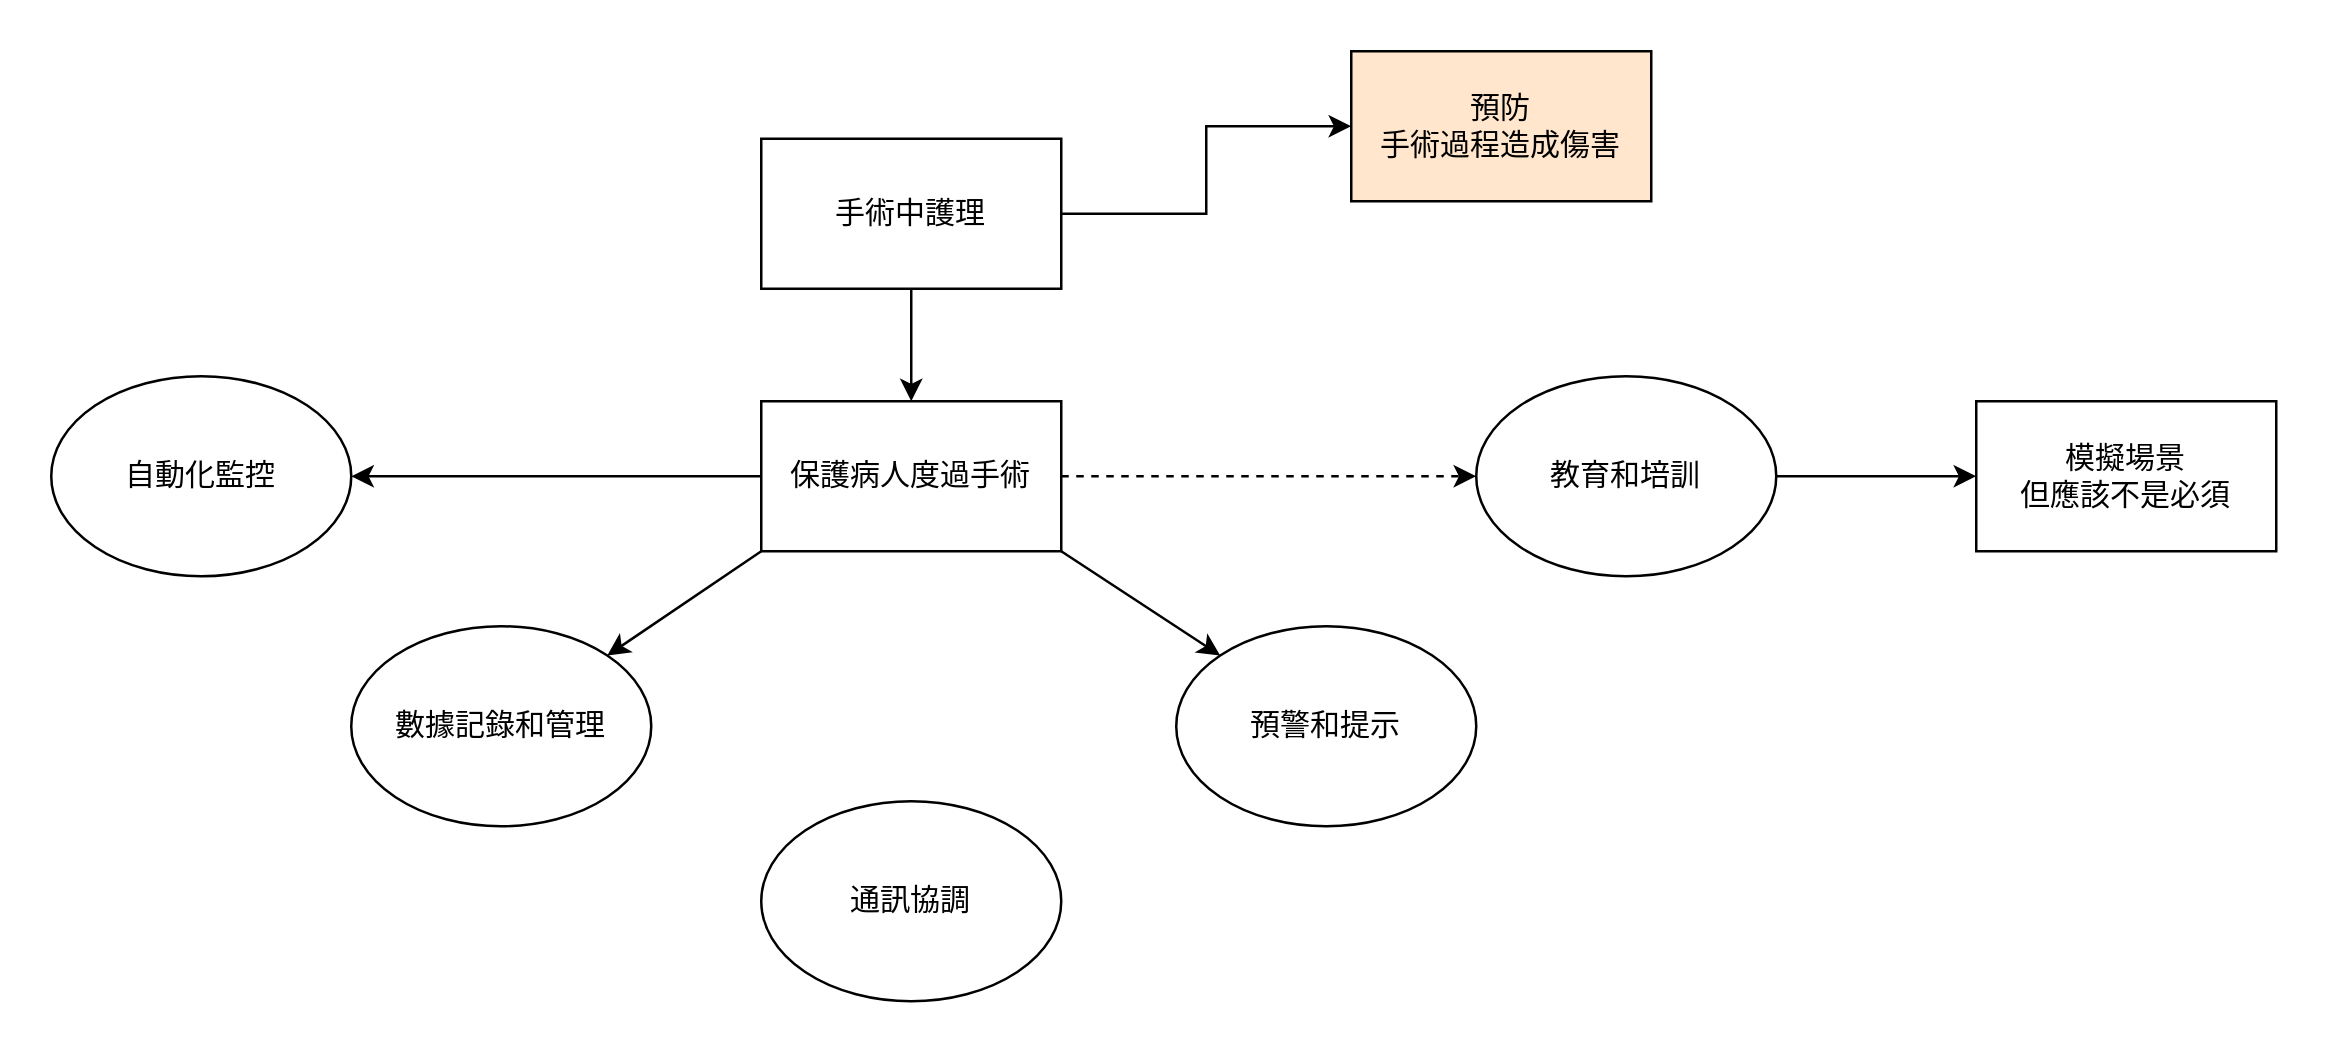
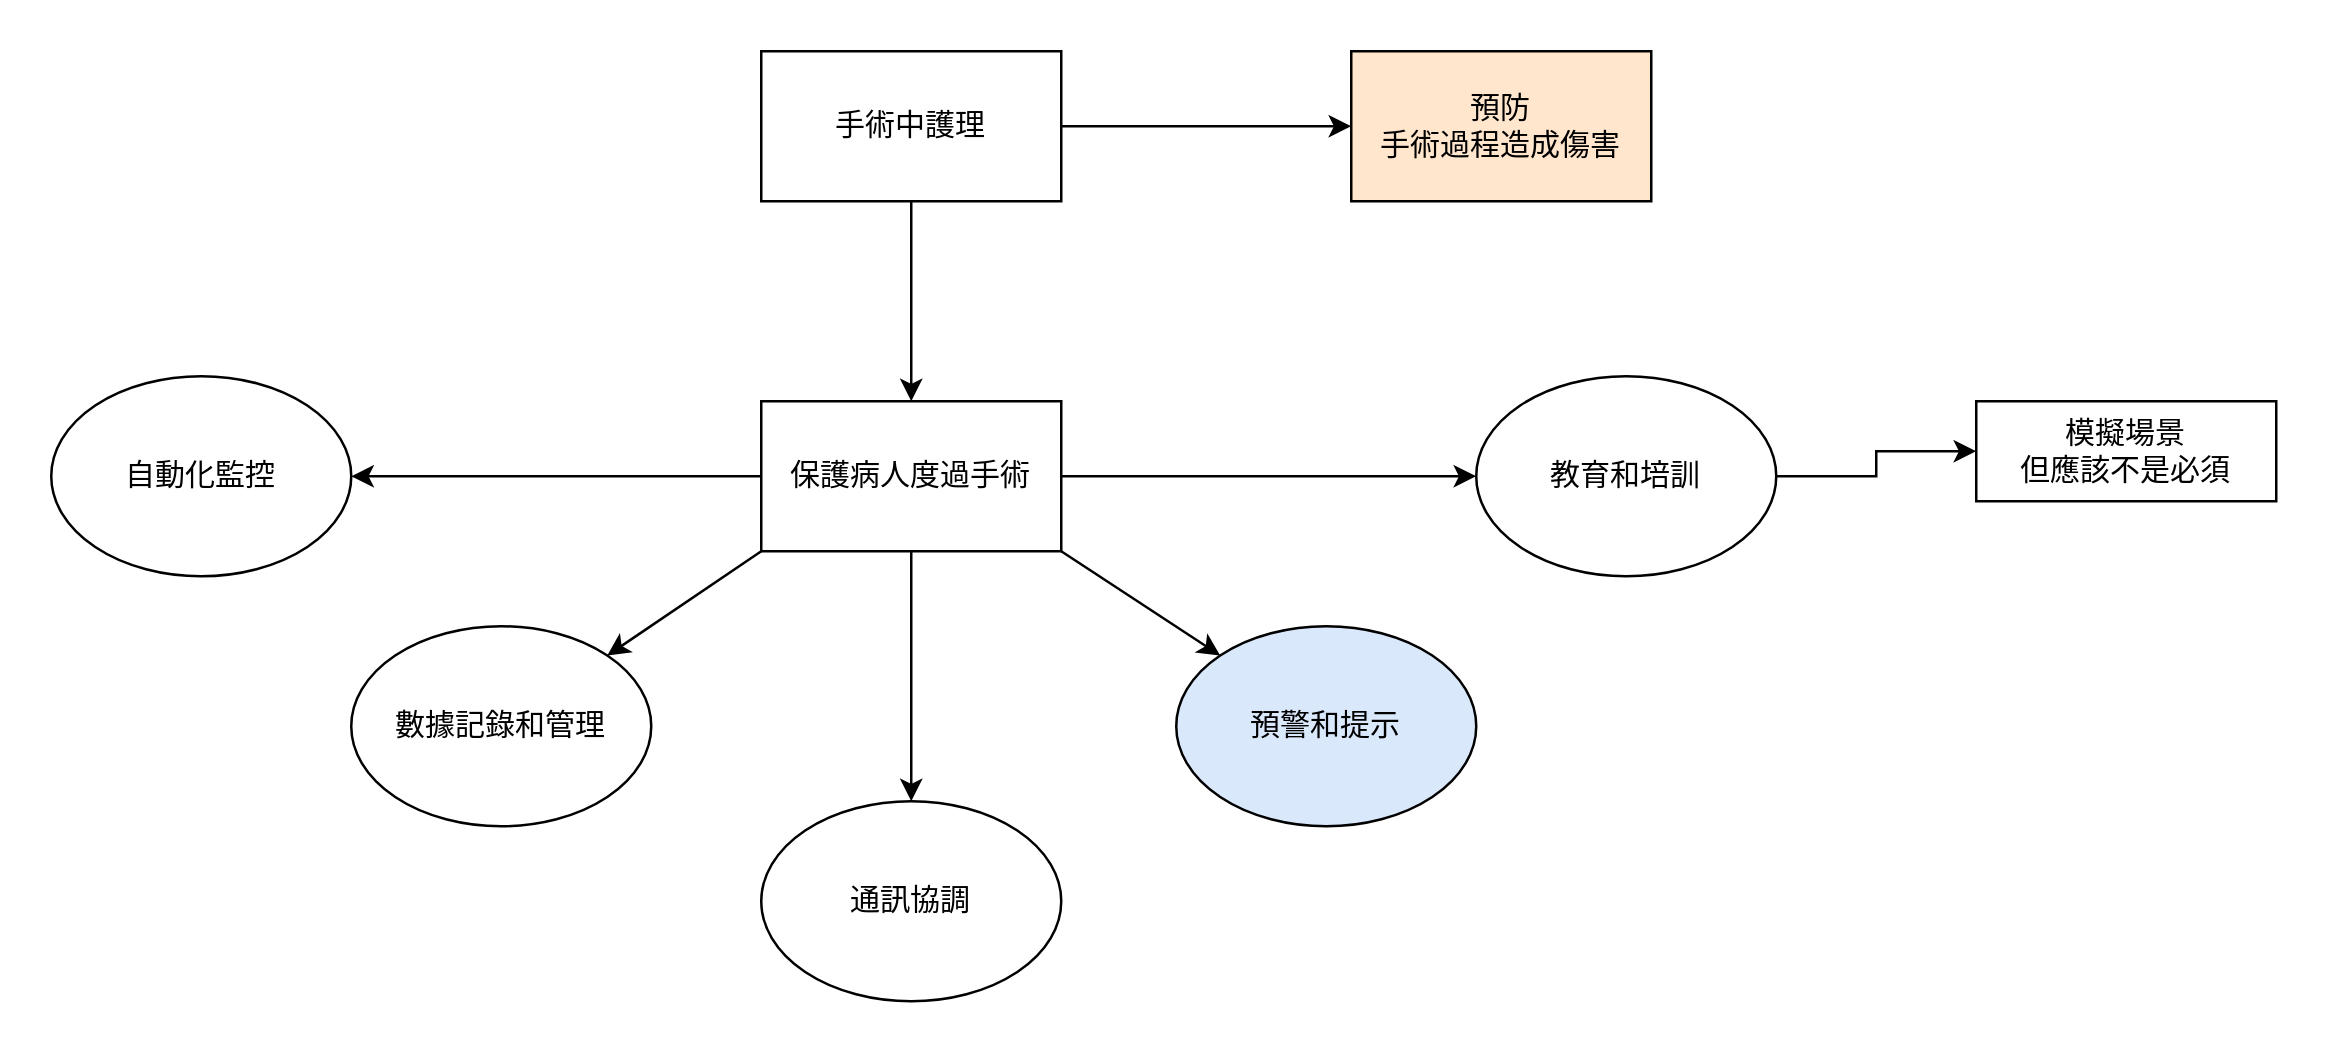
  <mxCell id="0" />
  <mxCell id="1" parent="0" />
  <mxCell id="2" value="" style="edgeStyle=orthogonalEdgeStyle;rounded=0;orthogonalLoop=1;jettySize=auto;html=1;" edge="1" parent="1" source="4" target="10"><mxGeometry relative="1" as="geometry" /></mxCell>
  <mxCell id="3" value="" style="edgeStyle=orthogonalEdgeStyle;rounded=0;orthogonalLoop=1;jettySize=auto;html=1;" edge="1" parent="1" source="4" target="18"><mxGeometry relative="1" as="geometry" /></mxCell>
- <mxCell id="4" value="手術中護理" style="rounded=0;whiteSpace=wrap;html=1;" vertex="1" parent="1"><mxGeometry x="304" y="55" width="120" height="60" as="geometry" /></mxCell>
+ <mxCell id="4" value="手術中護理" style="rounded=0;whiteSpace=wrap;html=1;" vertex="1" parent="1"><mxGeometry x="304" y="20" width="120" height="60" as="geometry" /></mxCell>
  <mxCell id="5" style="edgeStyle=orthogonalEdgeStyle;rounded=0;orthogonalLoop=1;jettySize=auto;html=1;entryX=1;entryY=0.5;entryDx=0;entryDy=0;" edge="1" parent="1" source="10" target="11"><mxGeometry relative="1" as="geometry" /></mxCell>
  <mxCell id="6" style="rounded=0;orthogonalLoop=1;jettySize=auto;html=1;exitX=0;exitY=1;exitDx=0;exitDy=0;entryX=1;entryY=0;entryDx=0;entryDy=0;" edge="1" parent="1" source="10" target="15"><mxGeometry relative="1" as="geometry" /></mxCell>
+ <mxCell id="7" style="edgeStyle=orthogonalEdgeStyle;rounded=0;orthogonalLoop=1;jettySize=auto;html=1;exitX=0.5;exitY=1;exitDx=0;exitDy=0;entryX=0.5;entryY=0;entryDx=0;entryDy=0;" edge="1" parent="1" source="10" target="12"><mxGeometry relative="1" as="geometry" /></mxCell>
  <mxCell id="8" style="rounded=0;orthogonalLoop=1;jettySize=auto;html=1;exitX=1;exitY=1;exitDx=0;exitDy=0;entryX=0;entryY=0;entryDx=0;entryDy=0;" edge="1" parent="1" source="10" target="16"><mxGeometry relative="1" as="geometry" /></mxCell>
- <mxCell id="9" style="edgeStyle=orthogonalEdgeStyle;rounded=0;orthogonalLoop=1;jettySize=auto;html=1;exitX=1;exitY=0.5;exitDx=0;exitDy=0;entryX=0;entryY=0.5;entryDx=0;entryDy=0;dashed=1;" edge="1" parent="1" source="10" target="14"><mxGeometry relative="1" as="geometry" /></mxCell>
+ <mxCell id="9" style="edgeStyle=orthogonalEdgeStyle;rounded=0;orthogonalLoop=1;jettySize=auto;html=1;exitX=1;exitY=0.5;exitDx=0;exitDy=0;entryX=0;entryY=0.5;entryDx=0;entryDy=0;" edge="1" parent="1" source="10" target="14"><mxGeometry relative="1" as="geometry" /></mxCell>
  <mxCell id="10" value="保護病人度過手術" style="whiteSpace=wrap;html=1;rounded=0;" vertex="1" parent="1"><mxGeometry x="304" y="160" width="120" height="60" as="geometry" /></mxCell>
  <mxCell id="11" value="自動化監控" style="ellipse;whiteSpace=wrap;html=1;" vertex="1" parent="1"><mxGeometry x="20" y="150" width="120" height="80" as="geometry" /></mxCell>
  <mxCell id="12" value="通訊協調" style="ellipse;whiteSpace=wrap;html=1;" vertex="1" parent="1"><mxGeometry x="304" y="320" width="120" height="80" as="geometry" /></mxCell>
  <mxCell id="13" value="" style="edgeStyle=orthogonalEdgeStyle;rounded=0;orthogonalLoop=1;jettySize=auto;html=1;" edge="1" parent="1" source="14" target="17"><mxGeometry relative="1" as="geometry" /></mxCell>
  <mxCell id="14" value="教育和培訓" style="ellipse;whiteSpace=wrap;html=1;" vertex="1" parent="1"><mxGeometry x="590" y="150" width="120" height="80" as="geometry" /></mxCell>
  <mxCell id="15" value="數據記錄和管理" style="ellipse;whiteSpace=wrap;html=1;" vertex="1" parent="1"><mxGeometry x="140" y="250" width="120" height="80" as="geometry" /></mxCell>
- <mxCell id="16" value="預警和提示" style="ellipse;whiteSpace=wrap;html=1;" vertex="1" parent="1"><mxGeometry x="470" y="250" width="120" height="80" as="geometry" /></mxCell>
- <mxCell id="17" value="模擬場景&lt;div&gt;但應該不是必須&lt;/div&gt;" style="whiteSpace=wrap;html=1;" vertex="1" parent="1"><mxGeometry x="790" y="160" width="120" height="60" as="geometry" /></mxCell>
+ <mxCell id="16" value="預警和提示" style="ellipse;whiteSpace=wrap;html=1;fillColor=#dae8fc;" vertex="1" parent="1"><mxGeometry x="470" y="250" width="120" height="80" as="geometry" /></mxCell>
+ <mxCell id="17" value="模擬場景&lt;div&gt;但應該不是必須&lt;/div&gt;" style="whiteSpace=wrap;html=1;" vertex="1" parent="1"><mxGeometry x="790" y="160" width="120" height="40" as="geometry" /></mxCell>
  <mxCell id="18" value="預防&lt;div&gt;手術過程造成傷害&lt;br&gt;&lt;/div&gt;" style="whiteSpace=wrap;html=1;rounded=0;fillColor=#ffe6cc;" vertex="1" parent="1"><mxGeometry x="540" y="20" width="120" height="60" as="geometry" /></mxCell>
